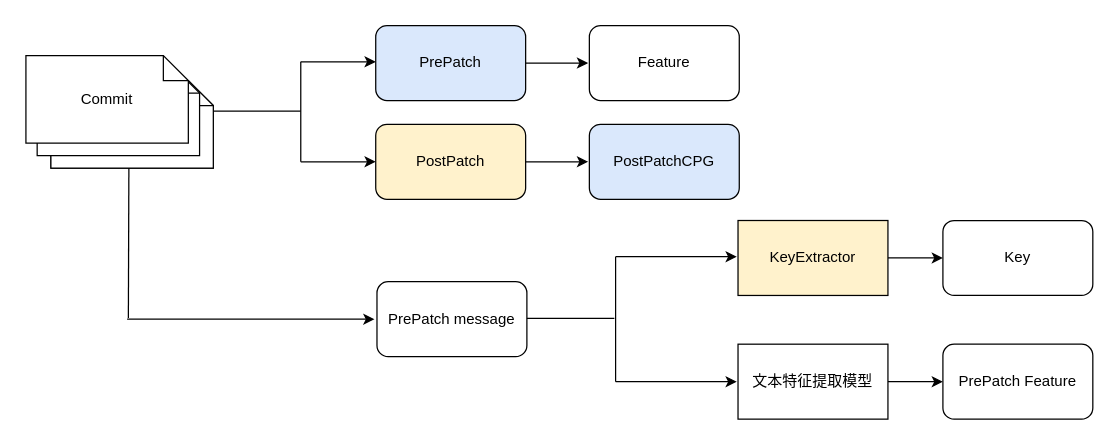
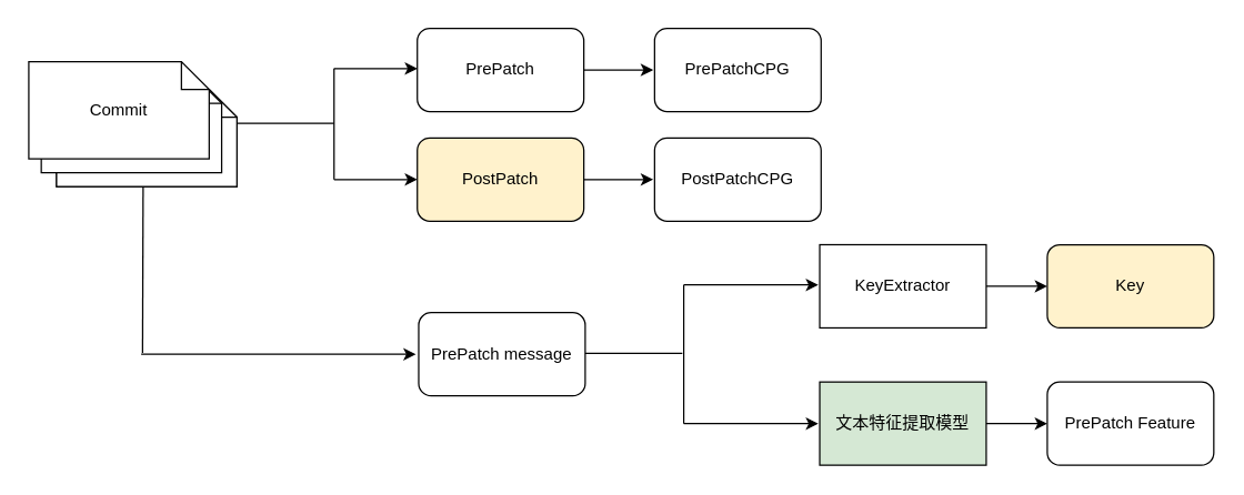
  <mxCell id="0" />
  <mxCell id="1" parent="0" />
  <mxCell id="2" value="Note" style="shape=note;size=20;whiteSpace=wrap;html=1;" vertex="1" parent="1"><mxGeometry x="40" y="64" width="130" height="70" as="geometry" /></mxCell>
  <mxCell id="3" value="Note" style="shape=note;size=20;whiteSpace=wrap;html=1;" vertex="1" parent="1"><mxGeometry x="40" y="64" width="130" height="70" as="geometry" /></mxCell>
  <mxCell id="4" value="Note" style="shape=note;size=20;whiteSpace=wrap;html=1;" vertex="1" parent="1"><mxGeometry x="29" y="54" width="130" height="70" as="geometry" /></mxCell>
  <mxCell id="5" value="Commit" style="shape=note;size=20;whiteSpace=wrap;html=1;" vertex="1" parent="1"><mxGeometry x="20" y="44" width="130" height="70" as="geometry" /></mxCell>
  <mxCell id="6" value="" style="endArrow=none;html=1;rounded=0;" edge="1" parent="1"><mxGeometry width="50" height="50" relative="1" as="geometry"><mxPoint x="170" y="88.41" as="sourcePoint" /><mxPoint x="240" y="88.41" as="targetPoint" /></mxGeometry></mxCell>
  <mxCell id="7" value="" style="endArrow=none;html=1;rounded=0;" edge="1" parent="1"><mxGeometry width="50" height="50" relative="1" as="geometry"><mxPoint x="240" y="129" as="sourcePoint" /><mxPoint x="240" y="49" as="targetPoint" /></mxGeometry></mxCell>
  <mxCell id="8" value="" style="endArrow=classic;html=1;rounded=0;" edge="1" parent="1"><mxGeometry width="50" height="50" relative="1" as="geometry"><mxPoint x="240" y="49" as="sourcePoint" /><mxPoint x="300" y="49" as="targetPoint" /></mxGeometry></mxCell>
  <mxCell id="9" value="" style="endArrow=classic;html=1;rounded=0;" edge="1" parent="1"><mxGeometry width="50" height="50" relative="1" as="geometry"><mxPoint x="240" y="129" as="sourcePoint" /><mxPoint x="300" y="129" as="targetPoint" /></mxGeometry></mxCell>
  <mxCell id="10" style="edgeStyle=orthogonalEdgeStyle;rounded=0;orthogonalLoop=1;jettySize=auto;html=1;" edge="1" parent="1" source="11"><mxGeometry relative="1" as="geometry"><mxPoint x="470" y="50" as="targetPoint" /></mxGeometry></mxCell>
- <mxCell id="11" value="PrePatch" style="rounded=1;whiteSpace=wrap;html=1;fillColor=#dae8fc;" vertex="1" parent="1"><mxGeometry x="300" y="20" width="120" height="60" as="geometry" /></mxCell>
+ <mxCell id="11" value="PrePatch" style="rounded=1;whiteSpace=wrap;html=1;" vertex="1" parent="1"><mxGeometry x="300" y="20" width="120" height="60" as="geometry" /></mxCell>
  <mxCell id="12" style="edgeStyle=orthogonalEdgeStyle;rounded=0;orthogonalLoop=1;jettySize=auto;html=1;" edge="1" parent="1" source="13"><mxGeometry relative="1" as="geometry"><mxPoint x="470" y="129" as="targetPoint" /></mxGeometry></mxCell>
  <mxCell id="13" value="PostPatch" style="rounded=1;whiteSpace=wrap;html=1;fillColor=#fff2cc;" vertex="1" parent="1"><mxGeometry x="300" y="99" width="120" height="60" as="geometry" /></mxCell>
  <mxCell id="14" value="" style="endArrow=none;html=1;rounded=0;" edge="1" parent="1"><mxGeometry width="50" height="50" relative="1" as="geometry"><mxPoint x="102" y="254" as="sourcePoint" /><mxPoint x="102.41" y="134" as="targetPoint" /></mxGeometry></mxCell>
  <mxCell id="15" value="" style="endArrow=classic;html=1;rounded=0;" edge="1" parent="1"><mxGeometry width="50" height="50" relative="1" as="geometry"><mxPoint x="101" y="255" as="sourcePoint" /><mxPoint x="299" y="255" as="targetPoint" /></mxGeometry></mxCell>
  <mxCell id="16" value="PrePatch message" style="rounded=1;whiteSpace=wrap;html=1;" vertex="1" parent="1"><mxGeometry x="301" y="225" width="120" height="60" as="geometry" /></mxCell>
  <mxCell id="17" value="" style="endArrow=none;html=1;rounded=0;" edge="1" parent="1"><mxGeometry width="50" height="50" relative="1" as="geometry"><mxPoint x="421" y="254.29" as="sourcePoint" /><mxPoint x="491" y="254.29" as="targetPoint" /></mxGeometry></mxCell>
  <mxCell id="18" value="" style="endArrow=none;html=1;rounded=0;" edge="1" parent="1"><mxGeometry width="50" height="50" relative="1" as="geometry"><mxPoint x="492" y="305" as="sourcePoint" /><mxPoint x="492" y="205" as="targetPoint" /></mxGeometry></mxCell>
  <mxCell id="19" value="" style="endArrow=classic;html=1;rounded=0;" edge="1" parent="1"><mxGeometry width="50" height="50" relative="1" as="geometry"><mxPoint x="492" y="205" as="sourcePoint" /><mxPoint x="589" y="205" as="targetPoint" /></mxGeometry></mxCell>
  <mxCell id="20" value="" style="endArrow=classic;html=1;rounded=0;" edge="1" parent="1"><mxGeometry width="50" height="50" relative="1" as="geometry"><mxPoint x="492" y="305" as="sourcePoint" /><mxPoint x="589" y="305" as="targetPoint" /></mxGeometry></mxCell>
  <mxCell id="21" style="edgeStyle=orthogonalEdgeStyle;rounded=0;orthogonalLoop=1;jettySize=auto;html=1;" edge="1" parent="1" source="22"><mxGeometry relative="1" as="geometry"><mxPoint x="754" y="305" as="targetPoint" /></mxGeometry></mxCell>
- <mxCell id="22" value="文本特征提取模型" style="rounded=0;whiteSpace=wrap;html=1;" vertex="1" parent="1"><mxGeometry x="590" y="275" width="120" height="60" as="geometry" /></mxCell>
- <mxCell id="23" value="Feature" style="rounded=1;whiteSpace=wrap;html=1;" vertex="1" parent="1"><mxGeometry x="471" y="20" width="120" height="60" as="geometry" /></mxCell>
- <mxCell id="24" value="PostPatchCPG" style="rounded=1;whiteSpace=wrap;html=1;fillColor=#dae8fc;" vertex="1" parent="1"><mxGeometry x="471" y="99" width="120" height="60" as="geometry" /></mxCell>
+ <mxCell id="22" value="文本特征提取模型" style="rounded=0;whiteSpace=wrap;html=1;fillColor=#d5e8d4;" vertex="1" parent="1"><mxGeometry x="590" y="275" width="120" height="60" as="geometry" /></mxCell>
+ <mxCell id="23" value="PrePatchCPG" style="rounded=1;whiteSpace=wrap;html=1;" vertex="1" parent="1"><mxGeometry x="471" y="20" width="120" height="60" as="geometry" /></mxCell>
+ <mxCell id="24" value="PostPatchCPG" style="rounded=1;whiteSpace=wrap;html=1;" vertex="1" parent="1"><mxGeometry x="471" y="99" width="120" height="60" as="geometry" /></mxCell>
  <mxCell id="25" style="edgeStyle=orthogonalEdgeStyle;rounded=0;orthogonalLoop=1;jettySize=auto;html=1;" edge="1" parent="1" source="26"><mxGeometry relative="1" as="geometry"><mxPoint x="754" y="206" as="targetPoint" /></mxGeometry></mxCell>
- <mxCell id="26" value="KeyExtractor" style="rounded=0;whiteSpace=wrap;html=1;fillColor=#fff2cc;" vertex="1" parent="1"><mxGeometry x="590" y="176" width="120" height="60" as="geometry" /></mxCell>
- <mxCell id="27" value="Key" style="rounded=1;whiteSpace=wrap;html=1;" vertex="1" parent="1"><mxGeometry x="754" y="176" width="120" height="60" as="geometry" /></mxCell>
+ <mxCell id="26" value="KeyExtractor" style="rounded=0;whiteSpace=wrap;html=1;" vertex="1" parent="1"><mxGeometry x="590" y="176" width="120" height="60" as="geometry" /></mxCell>
+ <mxCell id="27" value="Key" style="rounded=1;whiteSpace=wrap;html=1;fillColor=#fff2cc;" vertex="1" parent="1"><mxGeometry x="754" y="176" width="120" height="60" as="geometry" /></mxCell>
  <mxCell id="28" value="PrePatch Feature" style="rounded=1;whiteSpace=wrap;html=1;" vertex="1" parent="1"><mxGeometry x="754" y="275" width="120" height="60" as="geometry" /></mxCell>
